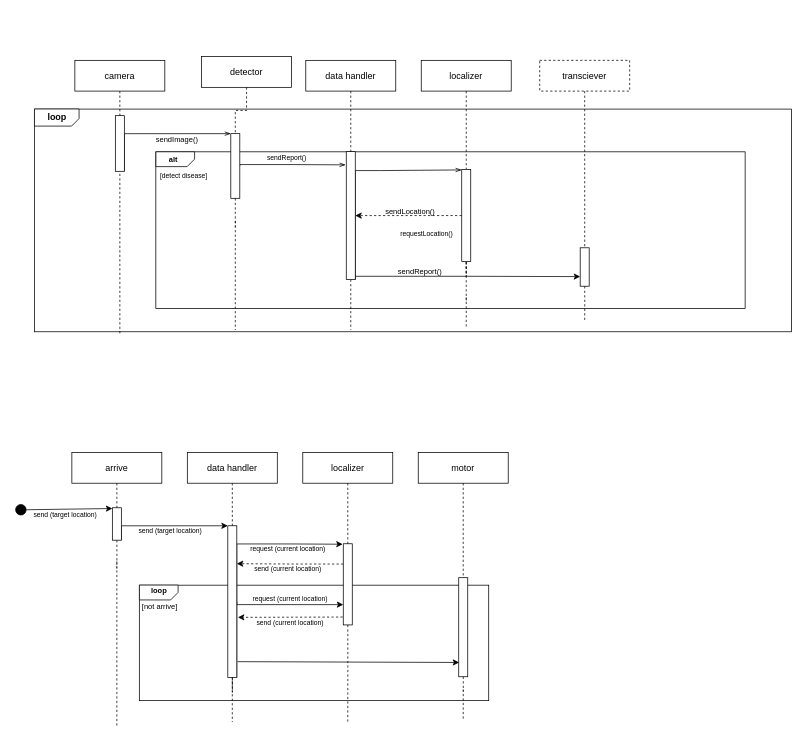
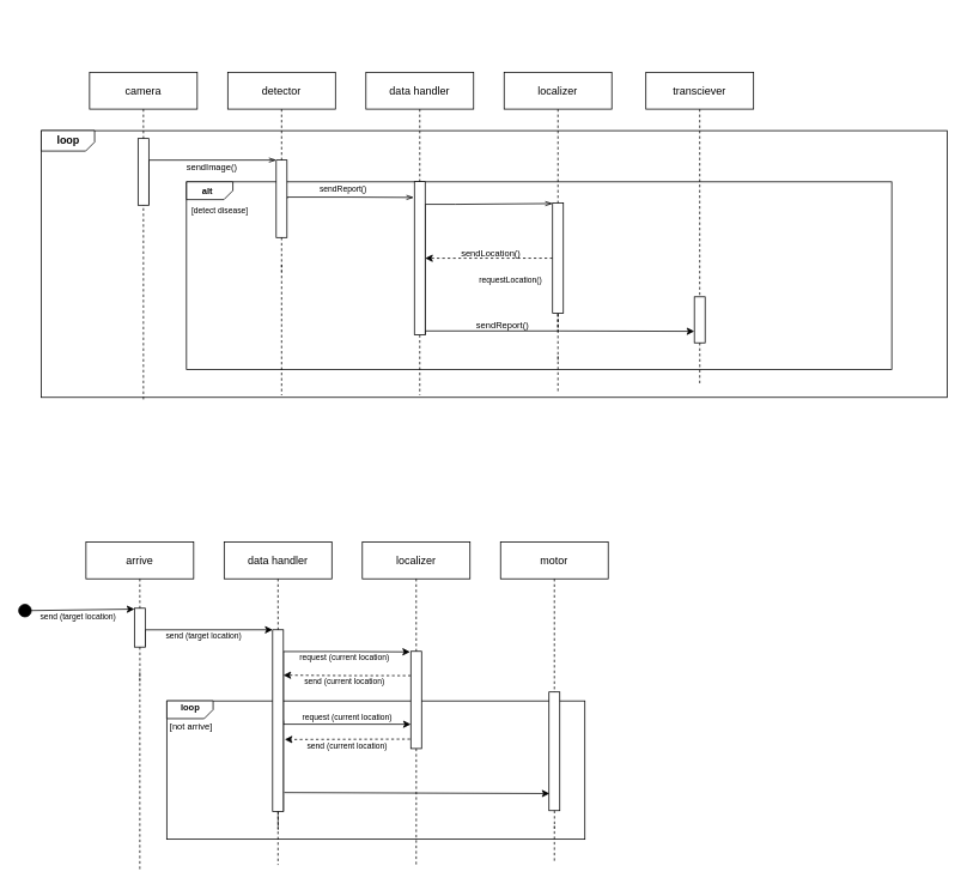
  <mxCell id="0" />
  <mxCell id="1" parent="0" />
  <mxCell id="2" value="" style="rounded=0;whiteSpace=wrap;html=1;fontSize=9;fillColor=#FFFFFF;" vertex="1" parent="1"><mxGeometry x="185" y="780" width="466" height="154" as="geometry" /></mxCell>
  <mxCell id="3" value="" style="edgeStyle=orthogonalEdgeStyle;rounded=0;orthogonalLoop=1;jettySize=auto;html=1;dashed=1;endArrow=none;endFill=0;startArrow=none;" edge="1" parent="1" target="59"><mxGeometry relative="1" as="geometry"><mxPoint x="617" y="960.154" as="targetPoint" /><mxPoint x="616.986" y="773.25" as="sourcePoint" /></mxGeometry></mxCell>
  <mxCell id="4" value="" style="edgeStyle=orthogonalEdgeStyle;rounded=0;orthogonalLoop=1;jettySize=auto;html=1;dashed=1;endArrow=none;endFill=0;startArrow=none;" edge="1" parent="1" source="52"><mxGeometry relative="1" as="geometry"><mxPoint x="309" y="825" as="targetPoint" /><mxPoint x="309.009" y="772.25" as="sourcePoint" /></mxGeometry></mxCell>
  <mxCell id="5" value="" style="rounded=0;whiteSpace=wrap;html=1;fontSize=9;fillColor=#FFFFFF;" vertex="1" parent="1"><mxGeometry x="45" y="145" width="1010" height="297" as="geometry" /></mxCell>
  <mxCell id="6" value="" style="rounded=0;whiteSpace=wrap;html=1;fontSize=9;fillColor=#FFFFFF;" parent="1" vertex="1"><mxGeometry x="207" y="202" width="786" height="209" as="geometry" /></mxCell>
  <mxCell id="7" style="edgeStyle=orthogonalEdgeStyle;rounded=0;orthogonalLoop=1;jettySize=auto;html=1;endArrow=none;endFill=0;dashed=1;startArrow=none;" parent="1" edge="1"><mxGeometry relative="1" as="geometry"><mxPoint x="159" y="445.462" as="targetPoint" /><mxPoint x="159.008" y="225.25" as="sourcePoint" /></mxGeometry></mxCell>
  <mxCell id="8" value="camera" style="rounded=0;whiteSpace=wrap;html=1;" parent="1" vertex="1"><mxGeometry x="99" y="80" width="120" height="41" as="geometry" /></mxCell>
  <mxCell id="9" style="edgeStyle=orthogonalEdgeStyle;rounded=0;orthogonalLoop=1;jettySize=auto;html=1;dashed=1;endArrow=none;endFill=0;startArrow=none;" parent="1" edge="1"><mxGeometry relative="1" as="geometry"><mxPoint x="313" y="439.615" as="targetPoint" /><mxPoint x="313.011" y="294.37" as="sourcePoint" /></mxGeometry></mxCell>
- <mxCell id="10" value="detector" style="rounded=0;whiteSpace=wrap;html=1;" parent="1" vertex="1"><mxGeometry x="268" y="75" width="120" height="41" as="geometry" /></mxCell>
+ <mxCell id="10" value="detector" style="rounded=0;whiteSpace=wrap;html=1;" parent="1" vertex="1"><mxGeometry x="253" y="80" width="120" height="41" as="geometry" /></mxCell>
  <mxCell id="11" style="edgeStyle=orthogonalEdgeStyle;rounded=0;orthogonalLoop=1;jettySize=auto;html=1;dashed=1;endArrow=none;endFill=0;startArrow=none;" parent="1" source="70" edge="1"><mxGeometry relative="1" as="geometry"><mxPoint x="779" y="427" as="targetPoint" /></mxGeometry></mxCell>
- <mxCell id="12" value="transciever" style="rounded=0;whiteSpace=wrap;html=1;dashed=1;" parent="1" vertex="1"><mxGeometry x="719" y="80" width="120" height="41" as="geometry" /></mxCell>
+ <mxCell id="12" value="transciever" style="rounded=0;whiteSpace=wrap;html=1;" parent="1" vertex="1"><mxGeometry x="719" y="80" width="120" height="41" as="geometry" /></mxCell>
  <mxCell id="13" style="edgeStyle=orthogonalEdgeStyle;rounded=0;orthogonalLoop=1;jettySize=auto;html=1;dashed=1;endArrow=none;endFill=0;startArrow=none;" parent="1" edge="1"><mxGeometry relative="1" as="geometry"><mxPoint x="621" y="437.154" as="targetPoint" /><mxPoint x="621.021" y="396.005" as="sourcePoint" /></mxGeometry></mxCell>
  <mxCell id="14" value="localizer" style="rounded=0;whiteSpace=wrap;html=1;" parent="1" vertex="1"><mxGeometry x="561" y="80" width="120" height="41" as="geometry" /></mxCell>
  <mxCell id="15" style="edgeStyle=orthogonalEdgeStyle;rounded=0;orthogonalLoop=1;jettySize=auto;html=1;dashed=1;endArrow=none;endFill=0;startArrow=none;" parent="1" source="26" edge="1"><mxGeometry relative="1" as="geometry"><mxPoint x="467" y="439.308" as="targetPoint" /></mxGeometry></mxCell>
  <mxCell id="16" value="data handler" style="rounded=0;whiteSpace=wrap;html=1;" parent="1" vertex="1"><mxGeometry x="407" y="80" width="120" height="41" as="geometry" /></mxCell>
  <mxCell id="17" style="edgeStyle=orthogonalEdgeStyle;rounded=0;orthogonalLoop=1;jettySize=auto;html=1;exitX=1;exitY=0;exitDx=0;exitDy=0;entryX=0;entryY=1;entryDx=0;entryDy=0;fontSize=9;endArrow=openThin;endFill=0;" parent="1" source="18" target="21" edge="1"><mxGeometry relative="1" as="geometry"><Array as="points"><mxPoint x="307" y="178" /></Array></mxGeometry></mxCell>
  <mxCell id="18" value="" style="rounded=0;whiteSpace=wrap;html=1;rotation=90;fillColor=#FFFFFF;" parent="1" vertex="1"><mxGeometry x="121.87" y="184.88" width="74.25" height="12" as="geometry" /></mxCell>
  <mxCell id="19" value="" style="edgeStyle=orthogonalEdgeStyle;rounded=0;orthogonalLoop=1;jettySize=auto;html=1;endArrow=none;endFill=0;dashed=1;" parent="1" source="8" target="18" edge="1"><mxGeometry relative="1" as="geometry"><mxPoint x="159" y="445.462" as="targetPoint" /><mxPoint x="159" y="121" as="sourcePoint" /></mxGeometry></mxCell>
  <mxCell id="20" style="edgeStyle=orthogonalEdgeStyle;rounded=0;orthogonalLoop=1;jettySize=auto;html=1;exitX=0.5;exitY=0;exitDx=0;exitDy=0;fontSize=9;endArrow=openThin;endFill=0;" parent="1" source="21" edge="1"><mxGeometry relative="1" as="geometry"><mxPoint x="460.215" y="219.385" as="targetPoint" /><Array as="points"><mxPoint x="319" y="219" /><mxPoint x="390" y="219" /></Array><mxPoint x="318.995" y="281.005" as="sourcePoint" /></mxGeometry></mxCell>
  <mxCell id="21" value="" style="rounded=0;whiteSpace=wrap;html=1;rotation=90;fillColor=#FFFFFF;" parent="1" vertex="1"><mxGeometry x="269.87" y="214.88" width="86.25" height="12" as="geometry" /></mxCell>
  <mxCell id="22" value="" style="edgeStyle=orthogonalEdgeStyle;rounded=0;orthogonalLoop=1;jettySize=auto;html=1;dashed=1;endArrow=none;endFill=0;" parent="1" source="10" target="21" edge="1"><mxGeometry relative="1" as="geometry"><mxPoint x="313" y="439.615" as="targetPoint" /><mxPoint x="313" y="121" as="sourcePoint" /></mxGeometry></mxCell>
  <mxCell id="23" value="" style="edgeStyle=orthogonalEdgeStyle;rounded=0;orthogonalLoop=1;jettySize=auto;html=1;dashed=1;endArrow=none;endFill=0;startArrow=none;" parent="1" source="21" edge="1"><mxGeometry relative="1" as="geometry"><mxPoint x="313" y="302" as="targetPoint" /><mxPoint x="313.009" y="249.25" as="sourcePoint" /></mxGeometry></mxCell>
  <mxCell id="24" style="edgeStyle=orthogonalEdgeStyle;rounded=0;orthogonalLoop=1;jettySize=auto;html=1;exitX=1;exitY=0;exitDx=0;exitDy=0;fontSize=9;endArrow=openThin;endFill=0;" parent="1" source="26" edge="1"><mxGeometry relative="1" as="geometry"><mxPoint x="614.947" y="226.158" as="targetPoint" /><mxPoint x="476" y="226.25" as="sourcePoint" /><Array as="points"><mxPoint x="507" y="227" /><mxPoint x="507" y="227" /></Array></mxGeometry></mxCell>
  <mxCell id="25" style="edgeStyle=orthogonalEdgeStyle;rounded=0;orthogonalLoop=1;jettySize=auto;html=1;exitX=1;exitY=0;exitDx=0;exitDy=0;entryX=0.75;entryY=1;entryDx=0;entryDy=0;fontSize=10;fontColor=#000000;" edge="1" parent="1" source="26" target="70"><mxGeometry relative="1" as="geometry"><Array as="points"><mxPoint x="473" y="368" /><mxPoint x="623" y="368" /></Array></mxGeometry></mxCell>
  <mxCell id="26" value="" style="rounded=0;whiteSpace=wrap;html=1;rotation=90;fillColor=#FFFFFF;" parent="1" vertex="1"><mxGeometry x="381.68" y="281.07" width="170.63" height="12" as="geometry" /></mxCell>
  <mxCell id="27" value="" style="edgeStyle=orthogonalEdgeStyle;rounded=0;orthogonalLoop=1;jettySize=auto;html=1;dashed=1;endArrow=none;endFill=0;" parent="1" source="16" target="26" edge="1"><mxGeometry relative="1" as="geometry"><mxPoint x="467" y="439.308" as="targetPoint" /><mxPoint x="467" y="121" as="sourcePoint" /></mxGeometry></mxCell>
  <mxCell id="28" value="sendReport()" style="text;html=1;strokeColor=none;fillColor=none;align=center;verticalAlign=middle;whiteSpace=wrap;rounded=0;fontSize=9;" parent="1" vertex="1"><mxGeometry x="352" y="195" width="60" height="30" as="geometry" /></mxCell>
  <mxCell id="29" value="" style="edgeStyle=orthogonalEdgeStyle;rounded=0;orthogonalLoop=1;jettySize=auto;html=1;dashed=1;endArrow=none;endFill=0;" parent="1" source="14" target="67" edge="1"><mxGeometry relative="1" as="geometry"><mxPoint x="621" y="437.154" as="targetPoint" /><mxPoint x="621" y="121" as="sourcePoint" /></mxGeometry></mxCell>
  <mxCell id="30" value="requestLocation()" style="text;html=1;align=center;verticalAlign=middle;resizable=0;points=[];autosize=1;strokeColor=none;fillColor=none;fontSize=9;" parent="1" vertex="1"><mxGeometry x="524" y="300" width="88" height="23" as="geometry" /></mxCell>
  <mxCell id="31" value="" style="edgeStyle=orthogonalEdgeStyle;rounded=0;orthogonalLoop=1;jettySize=auto;html=1;dashed=1;endArrow=none;endFill=0;startArrow=none;" parent="1" source="67" edge="1"><mxGeometry relative="1" as="geometry"><mxPoint x="621.014" y="288.75" as="targetPoint" /><mxPoint x="621.005" y="250.25" as="sourcePoint" /></mxGeometry></mxCell>
  <mxCell id="32" value="[detect disease]" style="text;html=1;align=center;verticalAlign=middle;resizable=0;points=[];autosize=1;strokeColor=none;fillColor=none;fontSize=9;" parent="1" vertex="1"><mxGeometry x="203" y="223.83" width="81" height="23" as="geometry" /></mxCell>
  <mxCell id="33" value="" style="shape=card;whiteSpace=wrap;html=1;fontSize=9;fillColor=#FFFFFF;rotation=-90;flipH=0;flipV=1;size=10;" parent="1" vertex="1"><mxGeometry x="223" y="186.04" width="19.79" height="51.58" as="geometry" /></mxCell>
  <mxCell id="34" value="&lt;b&gt;&lt;font style=&quot;font-size: 10px;&quot;&gt;alt&lt;/font&gt;&lt;/b&gt;" style="text;html=1;align=center;verticalAlign=middle;resizable=0;points=[];autosize=1;strokeColor=none;fillColor=none;fontSize=9;" parent="1" vertex="1"><mxGeometry x="214.5" y="199.83" width="30" height="24" as="geometry" /></mxCell>
  <mxCell id="35" value="" style="edgeStyle=orthogonalEdgeStyle;rounded=0;orthogonalLoop=1;jettySize=auto;html=1;dashed=1;endArrow=none;endFill=0;" parent="1" source="12" edge="1"><mxGeometry relative="1" as="geometry"><mxPoint x="779" y="346" as="targetPoint" /><mxPoint x="779" y="121" as="sourcePoint" /></mxGeometry></mxCell>
  <mxCell id="36" value="" style="edgeStyle=orthogonalEdgeStyle;rounded=0;orthogonalLoop=1;jettySize=auto;html=1;dashed=1;endArrow=none;endFill=0;startArrow=none;" parent="1" edge="1"><mxGeometry relative="1" as="geometry"><mxPoint x="621" y="401" as="targetPoint" /><mxPoint x="621.013" y="313.25" as="sourcePoint" /></mxGeometry></mxCell>
  <mxCell id="37" value="" style="edgeStyle=orthogonalEdgeStyle;rounded=0;orthogonalLoop=1;jettySize=auto;html=1;dashed=1;endArrow=none;endFill=0;startArrow=none;" parent="1" target="70" edge="1"><mxGeometry relative="1" as="geometry"><mxPoint x="779" y="427" as="targetPoint" /><mxPoint x="779.014" y="337.25" as="sourcePoint" /></mxGeometry></mxCell>
  <mxCell id="38" style="edgeStyle=orthogonalEdgeStyle;rounded=0;orthogonalLoop=1;jettySize=auto;html=1;endArrow=none;endFill=0;dashed=1;startArrow=none;" edge="1" parent="1"><mxGeometry relative="1" as="geometry"><mxPoint x="155" y="968.462" as="targetPoint" /><mxPoint x="155.008" y="748.25" as="sourcePoint" /></mxGeometry></mxCell>
  <mxCell id="39" value="arrive" style="rounded=0;whiteSpace=wrap;html=1;" vertex="1" parent="1"><mxGeometry x="95" y="603" width="120" height="41" as="geometry" /></mxCell>
  <mxCell id="40" style="edgeStyle=orthogonalEdgeStyle;rounded=0;orthogonalLoop=1;jettySize=auto;html=1;dashed=1;endArrow=none;endFill=0;startArrow=none;" edge="1" parent="1"><mxGeometry relative="1" as="geometry"><mxPoint x="309" y="962.615" as="targetPoint" /><mxPoint x="309.011" y="817.37" as="sourcePoint" /></mxGeometry></mxCell>
  <mxCell id="41" value="data handler" style="rounded=0;whiteSpace=wrap;html=1;" vertex="1" parent="1"><mxGeometry x="249" y="603" width="120" height="41" as="geometry" /></mxCell>
  <mxCell id="42" style="edgeStyle=orthogonalEdgeStyle;rounded=0;orthogonalLoop=1;jettySize=auto;html=1;dashed=1;endArrow=none;endFill=0;startArrow=none;" edge="1" parent="1"><mxGeometry relative="1" as="geometry"><mxPoint x="617" y="960.154" as="targetPoint" /><mxPoint x="617.021" y="919.005" as="sourcePoint" /></mxGeometry></mxCell>
  <mxCell id="43" value="motor" style="rounded=0;whiteSpace=wrap;html=1;" vertex="1" parent="1"><mxGeometry x="557" y="603" width="120" height="41" as="geometry" /></mxCell>
  <mxCell id="44" style="edgeStyle=orthogonalEdgeStyle;rounded=0;orthogonalLoop=1;jettySize=auto;html=1;dashed=1;endArrow=none;endFill=0;startArrow=none;" edge="1" parent="1" source="56"><mxGeometry relative="1" as="geometry"><mxPoint x="463" y="962.308" as="targetPoint" /></mxGeometry></mxCell>
  <mxCell id="45" value="localizer" style="rounded=0;whiteSpace=wrap;html=1;" vertex="1" parent="1"><mxGeometry x="403" y="603" width="120" height="41" as="geometry" /></mxCell>
  <mxCell id="46" style="edgeStyle=orthogonalEdgeStyle;rounded=0;orthogonalLoop=1;jettySize=auto;html=1;exitX=1;exitY=0;exitDx=0;exitDy=0;entryX=0;entryY=1;entryDx=0;entryDy=0;fontSize=9;endArrow=classic;endFill=1;" edge="1" parent="1" source="47" target="52"><mxGeometry relative="1" as="geometry"><Array as="points"><mxPoint x="303" y="701" /></Array></mxGeometry></mxCell>
  <mxCell id="47" value="" style="rounded=0;whiteSpace=wrap;html=1;rotation=90;fillColor=#FFFFFF;" vertex="1" parent="1"><mxGeometry x="133.38" y="692.38" width="43.25" height="12" as="geometry" /></mxCell>
  <mxCell id="48" value="" style="edgeStyle=orthogonalEdgeStyle;rounded=0;orthogonalLoop=1;jettySize=auto;html=1;endArrow=none;endFill=0;dashed=1;" edge="1" parent="1" source="39" target="47"><mxGeometry relative="1" as="geometry"><mxPoint x="155" y="968.462" as="targetPoint" /><mxPoint x="155" y="644" as="sourcePoint" /></mxGeometry></mxCell>
  <mxCell id="49" value="" style="edgeStyle=orthogonalEdgeStyle;rounded=0;orthogonalLoop=1;jettySize=auto;html=1;endArrow=none;endFill=0;dashed=1;startArrow=none;" edge="1" parent="1" source="47"><mxGeometry relative="1" as="geometry"><mxPoint x="155" y="758" as="targetPoint" /><mxPoint x="155.006" y="701.25" as="sourcePoint" /></mxGeometry></mxCell>
  <mxCell id="50" style="edgeStyle=orthogonalEdgeStyle;rounded=0;orthogonalLoop=1;jettySize=auto;html=1;exitX=1;exitY=0;exitDx=0;exitDy=0;fontSize=9;endArrow=classic;endFill=1;" edge="1" parent="1" source="52"><mxGeometry relative="1" as="geometry"><mxPoint x="456.215" y="725.385" as="targetPoint" /><Array as="points"><mxPoint x="386" y="725" /><mxPoint x="456" y="725" /></Array></mxGeometry></mxCell>
  <mxCell id="51" style="edgeStyle=orthogonalEdgeStyle;rounded=0;orthogonalLoop=1;jettySize=auto;html=1;exitX=0.5;exitY=0;exitDx=0;exitDy=0;entryX=0.75;entryY=1;entryDx=0;entryDy=0;fontSize=10;fontColor=#000000;endArrow=classic;endFill=1;" edge="1" parent="1" source="52" target="56"><mxGeometry relative="1" as="geometry"><Array as="points"><mxPoint x="315" y="806" /></Array></mxGeometry></mxCell>
  <mxCell id="52" value="" style="rounded=0;whiteSpace=wrap;html=1;rotation=90;fillColor=#FFFFFF;" vertex="1" parent="1"><mxGeometry x="207.87" y="795.88" width="202.25" height="12" as="geometry" /></mxCell>
  <mxCell id="53" value="" style="edgeStyle=orthogonalEdgeStyle;rounded=0;orthogonalLoop=1;jettySize=auto;html=1;dashed=1;endArrow=none;endFill=0;" edge="1" parent="1" source="41" target="52"><mxGeometry relative="1" as="geometry"><mxPoint x="309" y="962.615" as="targetPoint" /><mxPoint x="309" y="644" as="sourcePoint" /></mxGeometry></mxCell>
  <mxCell id="54" value="send (target location)" style="text;html=1;align=center;verticalAlign=middle;resizable=0;points=[];autosize=1;strokeColor=none;fillColor=none;fontSize=9;" vertex="1" parent="1"><mxGeometry x="174" y="696" width="103" height="23" as="geometry" /></mxCell>
  <mxCell id="55" style="edgeStyle=orthogonalEdgeStyle;rounded=0;orthogonalLoop=1;jettySize=auto;html=1;exitX=0.25;exitY=1;exitDx=0;exitDy=0;entryX=0.25;entryY=0;entryDx=0;entryDy=0;fontSize=10;fontColor=#000000;endArrow=classic;endFill=1;dashed=1;" edge="1" parent="1" source="56" target="52"><mxGeometry relative="1" as="geometry" /></mxCell>
  <mxCell id="56" value="" style="rounded=0;whiteSpace=wrap;html=1;rotation=90;fillColor=#FFFFFF;" vertex="1" parent="1"><mxGeometry x="408.88" y="772.88" width="108.25" height="12" as="geometry" /></mxCell>
  <mxCell id="57" value="" style="edgeStyle=orthogonalEdgeStyle;rounded=0;orthogonalLoop=1;jettySize=auto;html=1;dashed=1;endArrow=none;endFill=0;" edge="1" parent="1" source="45" target="56"><mxGeometry relative="1" as="geometry"><mxPoint x="463" y="962.308" as="targetPoint" /><mxPoint x="463" y="644" as="sourcePoint" /></mxGeometry></mxCell>
  <mxCell id="58" value="" style="edgeStyle=orthogonalEdgeStyle;rounded=0;orthogonalLoop=1;jettySize=auto;html=1;dashed=1;endArrow=none;endFill=0;" edge="1" parent="1" source="43"><mxGeometry relative="1" as="geometry"><mxPoint x="617" y="773" as="targetPoint" /><mxPoint x="617" y="644" as="sourcePoint" /></mxGeometry></mxCell>
  <mxCell id="59" value="" style="rounded=0;whiteSpace=wrap;html=1;rotation=90;fillColor=#FFFFFF;" vertex="1" parent="1"><mxGeometry x="550.95" y="830.07" width="132.12" height="12" as="geometry" /></mxCell>
  <mxCell id="60" value="" style="shape=card;whiteSpace=wrap;html=1;fontSize=9;fillColor=#FFFFFF;rotation=-90;flipH=0;flipV=1;size=10;" vertex="1" parent="1"><mxGeometry x="201" y="764" width="19.79" height="51.58" as="geometry" /></mxCell>
  <mxCell id="61" value="&lt;b&gt;&lt;font style=&quot;font-size: 10px;&quot;&gt;loop&lt;/font&gt;&lt;/b&gt;" style="text;html=1;align=center;verticalAlign=middle;resizable=0;points=[];autosize=1;strokeColor=none;fillColor=none;fontSize=9;" vertex="1" parent="1"><mxGeometry x="191.4" y="775" width="39" height="24" as="geometry" /></mxCell>
  <mxCell id="62" value="" style="edgeStyle=orthogonalEdgeStyle;rounded=0;orthogonalLoop=1;jettySize=auto;html=1;dashed=1;endArrow=none;endFill=0;startArrow=none;" edge="1" parent="1" source="59"><mxGeometry relative="1" as="geometry"><mxPoint x="617" y="922" as="targetPoint" /><mxPoint x="617.007" y="836.25" as="sourcePoint" /></mxGeometry></mxCell>
  <mxCell id="63" value="" style="shape=card;whiteSpace=wrap;html=1;fontSize=9;fillColor=#FFFFFF;rotation=-90;flipH=0;flipV=1;size=10;" vertex="1" parent="1"><mxGeometry x="63.46" y="126.54" width="22.79" height="59.5" as="geometry" /></mxCell>
  <mxCell id="64" value="&lt;span style=&quot;color: rgba(0, 0, 0, 0); font-family: monospace; font-size: 0px; text-align: start;&quot;&gt;loo&lt;/span&gt;" style="text;html=1;align=center;verticalAlign=middle;resizable=0;points=[];autosize=1;strokeColor=none;fillColor=none;" vertex="1" parent="1"><mxGeometry x="69" y="20" width="18" height="26" as="geometry" /></mxCell>
  <mxCell id="65" value="&lt;b&gt;loop&lt;/b&gt;" style="text;html=1;align=center;verticalAlign=middle;resizable=0;points=[];autosize=1;strokeColor=none;fillColor=none;fontColor=#000000;" vertex="1" parent="1"><mxGeometry x="53.35" y="143.29" width="43" height="26" as="geometry" /></mxCell>
  <mxCell id="66" style="edgeStyle=orthogonalEdgeStyle;rounded=0;orthogonalLoop=1;jettySize=auto;html=1;exitX=0.5;exitY=1;exitDx=0;exitDy=0;entryX=0.5;entryY=0;entryDx=0;entryDy=0;fontSize=10;fontColor=#000000;dashed=1;" edge="1" parent="1" source="67" target="26"><mxGeometry relative="1" as="geometry" /></mxCell>
  <mxCell id="67" value="" style="rounded=0;whiteSpace=wrap;html=1;rotation=90;fillColor=#FFFFFF;" parent="1" vertex="1"><mxGeometry x="559.74" y="281.01" width="122.55" height="12" as="geometry" /></mxCell>
  <mxCell id="68" value="&lt;font style=&quot;font-size: 10px;&quot;&gt;sendImage()&lt;/font&gt;" style="text;html=1;align=center;verticalAlign=middle;resizable=0;points=[];autosize=1;strokeColor=none;fillColor=none;fontColor=#000000;" vertex="1" parent="1"><mxGeometry x="197.87" y="171.88" width="74" height="26" as="geometry" /></mxCell>
  <mxCell id="69" value="&lt;font style=&quot;font-size: 10px;&quot;&gt;sendLocation()&lt;/font&gt;" style="text;html=1;align=center;verticalAlign=middle;resizable=0;points=[];autosize=1;strokeColor=none;fillColor=none;fontSize=9;" vertex="1" parent="1"><mxGeometry x="504" y="269.01" width="84" height="24" as="geometry" /></mxCell>
  <mxCell id="70" value="" style="rounded=0;whiteSpace=wrap;html=1;rotation=90;fillColor=#FFFFFF;" parent="1" vertex="1"><mxGeometry x="753.38" y="349.62" width="51.25" height="12" as="geometry" /></mxCell>
  <mxCell id="71" value="&lt;font style=&quot;font-size: 10px;&quot;&gt;sendReport()&lt;/font&gt;" style="text;html=1;align=center;verticalAlign=middle;resizable=0;points=[];autosize=1;strokeColor=none;fillColor=none;fontSize=9;" vertex="1" parent="1"><mxGeometry x="521.38" y="349.62" width="76" height="24" as="geometry" /></mxCell>
  <mxCell id="72" value="" style="ellipse;whiteSpace=wrap;html=1;aspect=fixed;fontSize=10;fontColor=#000000;fillColor=#000000;" vertex="1" parent="1"><mxGeometry x="20" y="672.38" width="14" height="14" as="geometry" /></mxCell>
  <mxCell id="73" value="" style="endArrow=classic;html=1;rounded=0;fontSize=10;fontColor=#000000;entryX=0;entryY=1;entryDx=0;entryDy=0;exitX=1;exitY=0.5;exitDx=0;exitDy=0;" edge="1" parent="1" source="72"><mxGeometry width="50" height="50" relative="1" as="geometry"><mxPoint x="34" y="686.38" as="sourcePoint" /><mxPoint x="149.005" y="677.755" as="targetPoint" /></mxGeometry></mxCell>
  <mxCell id="74" value="send (target location)" style="text;html=1;align=center;verticalAlign=middle;resizable=0;points=[];autosize=1;strokeColor=none;fillColor=none;fontSize=9;" vertex="1" parent="1"><mxGeometry x="34" y="675.38" width="103" height="23" as="geometry" /></mxCell>
  <mxCell id="75" value="request (current location)" style="text;html=1;align=center;verticalAlign=middle;resizable=0;points=[];autosize=1;strokeColor=none;fillColor=none;fontSize=9;" vertex="1" parent="1"><mxGeometry x="323.5" y="720" width="118" height="23" as="geometry" /></mxCell>
  <mxCell id="76" value="send (current location)" style="text;html=1;align=center;verticalAlign=middle;resizable=0;points=[];autosize=1;strokeColor=none;fillColor=none;fontSize=9;" vertex="1" parent="1"><mxGeometry x="328.5" y="746" width="108" height="23" as="geometry" /></mxCell>
  <mxCell id="77" value="[not arrive]" style="text;html=1;align=center;verticalAlign=middle;resizable=0;points=[];autosize=1;strokeColor=none;fillColor=none;fontSize=10;fontColor=#000000;" vertex="1" parent="1"><mxGeometry x="179.5" y="795.88" width="65" height="24" as="geometry" /></mxCell>
  <mxCell id="78" value="" style="endArrow=classic;html=1;rounded=0;fontSize=10;fontColor=#000000;exitX=0.903;exitY=1.063;exitDx=0;exitDy=0;exitPerimeter=0;dashed=1;entryX=0.604;entryY=-0.123;entryDx=0;entryDy=0;entryPerimeter=0;" edge="1" parent="1" source="56" target="52"><mxGeometry width="50" height="50" relative="1" as="geometry"><mxPoint x="381" y="809" as="sourcePoint" /><mxPoint x="315" y="821" as="targetPoint" /></mxGeometry></mxCell>
  <mxCell id="79" value="request (current location)" style="text;html=1;align=center;verticalAlign=middle;resizable=0;points=[];autosize=1;strokeColor=none;fillColor=none;fontSize=9;" vertex="1" parent="1"><mxGeometry x="327" y="787" width="118" height="23" as="geometry" /></mxCell>
  <mxCell id="80" value="send (current location)" style="text;html=1;align=center;verticalAlign=middle;resizable=0;points=[];autosize=1;strokeColor=none;fillColor=none;fontSize=9;" vertex="1" parent="1"><mxGeometry x="332" y="819" width="108" height="23" as="geometry" /></mxCell>
  <mxCell id="81" value="" style="endArrow=classic;html=1;rounded=0;fontSize=10;fontColor=#000000;entryX=0.856;entryY=0.867;entryDx=0;entryDy=0;entryPerimeter=0;" edge="1" parent="1"><mxGeometry width="50" height="50" relative="1" as="geometry"><mxPoint x="316" y="882" as="sourcePoint" /><mxPoint x="611.606" y="883.105" as="targetPoint" /></mxGeometry></mxCell>
